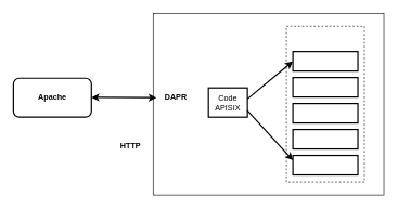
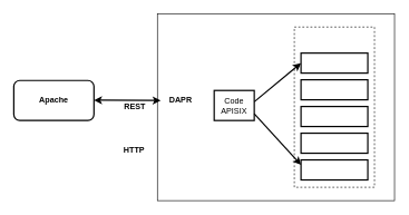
  <mxCell id="0" />
  <mxCell id="1" parent="0" />
  <mxCell id="2" value="" style="rounded=0;whiteSpace=wrap;html=1;" vertex="1" parent="1"><mxGeometry x="235" y="20" width="355" height="280" as="geometry" /></mxCell>
  <mxCell id="3" value="&lt;b&gt;Apache&lt;/b&gt;" style="rounded=1;whiteSpace=wrap;html=1;strokeWidth=2;" parent="1" vertex="1"><mxGeometry x="20" y="120" width="120" height="60" as="geometry" /></mxCell>
  <mxCell id="4" value="" style="endArrow=classic;startArrow=classic;html=1;strokeWidth=2;" parent="1" edge="1"><mxGeometry width="50" height="50" relative="1" as="geometry"><mxPoint x="140" y="149.5" as="sourcePoint" /><mxPoint x="240" y="150" as="targetPoint" /></mxGeometry></mxCell>
  <mxCell id="5" value="&lt;b&gt;HTTP&lt;/b&gt;" style="text;html=1;align=center;verticalAlign=middle;resizable=0;points=[];autosize=1;" parent="1" vertex="1"><mxGeometry x="175" y="215" width="50" height="20" as="geometry" /></mxCell>
+ <mxCell id="6" value="&lt;b&gt;REST&lt;/b&gt;" style="text;html=1;align=center;verticalAlign=middle;resizable=0;points=[];autosize=1;" parent="1" vertex="1"><mxGeometry x="176" y="150" width="50" height="20" as="geometry" /></mxCell>
  <mxCell id="7" value="DAPR" style="text;html=1;strokeColor=none;fillColor=none;align=center;verticalAlign=middle;whiteSpace=wrap;rounded=0;rotation=0;fontStyle=1" vertex="1" parent="1"><mxGeometry x="250" y="140" width="40" height="20" as="geometry" /></mxCell>
  <mxCell id="8" value="Code APISIX" style="rounded=0;whiteSpace=wrap;html=1;strokeWidth=2;" parent="1" vertex="1"><mxGeometry x="320" y="135" width="60" height="45" as="geometry" /></mxCell>
  <mxCell id="9" value="" style="rounded=0;whiteSpace=wrap;html=1;dashed=1;" vertex="1" parent="1"><mxGeometry x="440" y="40" width="120" height="240" as="geometry" /></mxCell>
  <mxCell id="10" value="" style="rounded=0;whiteSpace=wrap;html=1;strokeWidth=2;" vertex="1" parent="1"><mxGeometry x="450" y="79" width="100" height="30" as="geometry" /></mxCell>
  <mxCell id="11" value="" style="rounded=0;whiteSpace=wrap;html=1;strokeWidth=2;" vertex="1" parent="1"><mxGeometry x="450" y="119" width="100" height="30" as="geometry" /></mxCell>
  <mxCell id="12" value="" style="rounded=0;whiteSpace=wrap;html=1;strokeWidth=2;" vertex="1" parent="1"><mxGeometry x="450" y="159" width="100" height="30" as="geometry" /></mxCell>
  <mxCell id="13" value="" style="rounded=0;whiteSpace=wrap;html=1;strokeWidth=2;" vertex="1" parent="1"><mxGeometry x="450" y="199" width="100" height="30" as="geometry" /></mxCell>
  <mxCell id="14" value="" style="rounded=0;whiteSpace=wrap;html=1;strokeWidth=2;" vertex="1" parent="1"><mxGeometry x="450" y="239" width="100" height="30" as="geometry" /></mxCell>
  <mxCell id="15" value="" style="endArrow=classic;html=1;entryX=0;entryY=0.5;entryDx=0;entryDy=0;strokeWidth=2;" edge="1" parent="1" target="10"><mxGeometry width="50" height="50" relative="1" as="geometry"><mxPoint x="380" y="152" as="sourcePoint" /><mxPoint x="430" y="92" as="targetPoint" /></mxGeometry></mxCell>
  <mxCell id="16" value="" style="endArrow=classic;html=1;strokeWidth=2;entryX=0;entryY=0.25;entryDx=0;entryDy=0;" edge="1" parent="1" target="14"><mxGeometry width="50" height="50" relative="1" as="geometry"><mxPoint x="380" y="170" as="sourcePoint" /><mxPoint x="440.96" y="220.08" as="targetPoint" /></mxGeometry></mxCell>
